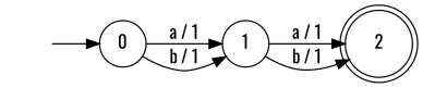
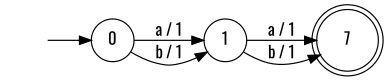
  digraph {
    rankdir=LR
    fontname=Oswald
    node [shape=circle fontname=Oswald]
    edge [fontname=Oswald]
    i [style=invis]
    0
    1
-   2 [shape=doublecircle]
+   2 [shape=doublecircle label=7]
    i -> 0
    0 -> 1 [label="a / 1"]
    0 -> 1 [label="b / 1"]
    1 -> 2 [label="a / 1"]
    1 -> 2 [label="b / 1"]
  }
